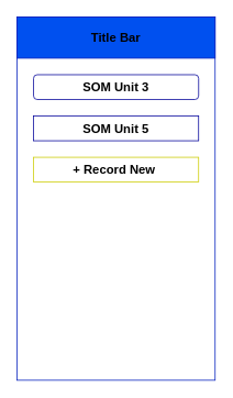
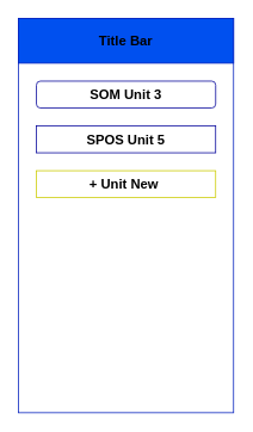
  <mxCell id="0" />
  <mxCell id="1" parent="0" />
  <mxCell id="2" value="" style="rounded=0;whiteSpace=wrap;html=1;fillColor=#FFFFFF;strokeColor=#001DBC;fontColor=#ffffff;" vertex="1" parent="1"><mxGeometry x="20" y="20" width="240" height="440" as="geometry" /></mxCell>
  <mxCell id="3" value="&lt;font style=&quot;font-size: 15px&quot; color=&quot;#000000&quot;&gt;&lt;b&gt;Title Bar&lt;/b&gt;&lt;/font&gt;" style="rounded=0;whiteSpace=wrap;html=1;fillColor=#0050ef;strokeColor=#001DBC;fontColor=#ffffff;" vertex="1" parent="1"><mxGeometry x="20" y="20" width="240" height="50" as="geometry" /></mxCell>
  <mxCell id="4" value="&lt;font style=&quot;font-size: 15px&quot; color=&quot;#000000&quot;&gt;&lt;b&gt;SOM Unit 3&lt;/b&gt;&lt;/font&gt;" style="whiteSpace=wrap;html=1;fillColor=#FFFFFF;strokeColor=#000099;rounded=1;" vertex="1" parent="1"><mxGeometry x="40" y="90" width="200" height="30" as="geometry" /></mxCell>
- <mxCell id="5" value="&lt;font style=&quot;font-size: 15px&quot; color=&quot;#000000&quot;&gt;&lt;b&gt;SOM Unit 5&lt;/b&gt;&lt;/font&gt;" style="rounded=0;whiteSpace=wrap;html=1;fillColor=#FFFFFF;strokeColor=#000099;" vertex="1" parent="1"><mxGeometry x="40" y="140" width="200" height="30" as="geometry" /></mxCell>
- <mxCell id="6" value="&lt;font style=&quot;font-size: 15px&quot; color=&quot;#000000&quot;&gt;&lt;b&gt;+ Record New&amp;nbsp;&lt;/b&gt;&lt;/font&gt;" style="rounded=0;whiteSpace=wrap;html=1;fillColor=#FFFFFF;strokeColor=#CCCC00;" vertex="1" parent="1"><mxGeometry x="40" y="190" width="200" height="30" as="geometry" /></mxCell>
+ <mxCell id="5" value="&lt;font style=&quot;font-size: 15px&quot; color=&quot;#000000&quot;&gt;&lt;b&gt;SPOS Unit 5&lt;/b&gt;&lt;/font&gt;" style="rounded=0;whiteSpace=wrap;html=1;fillColor=#FFFFFF;strokeColor=#000099;" vertex="1" parent="1"><mxGeometry x="40" y="140" width="200" height="30" as="geometry" /></mxCell>
+ <mxCell id="6" value="&lt;font style=&quot;font-size: 15px&quot; color=&quot;#000000&quot;&gt;&lt;b&gt;+ Unit New&amp;nbsp;&lt;/b&gt;&lt;/font&gt;" style="rounded=0;whiteSpace=wrap;html=1;fillColor=#FFFFFF;strokeColor=#CCCC00;" vertex="1" parent="1"><mxGeometry x="40" y="190" width="200" height="30" as="geometry" /></mxCell>
